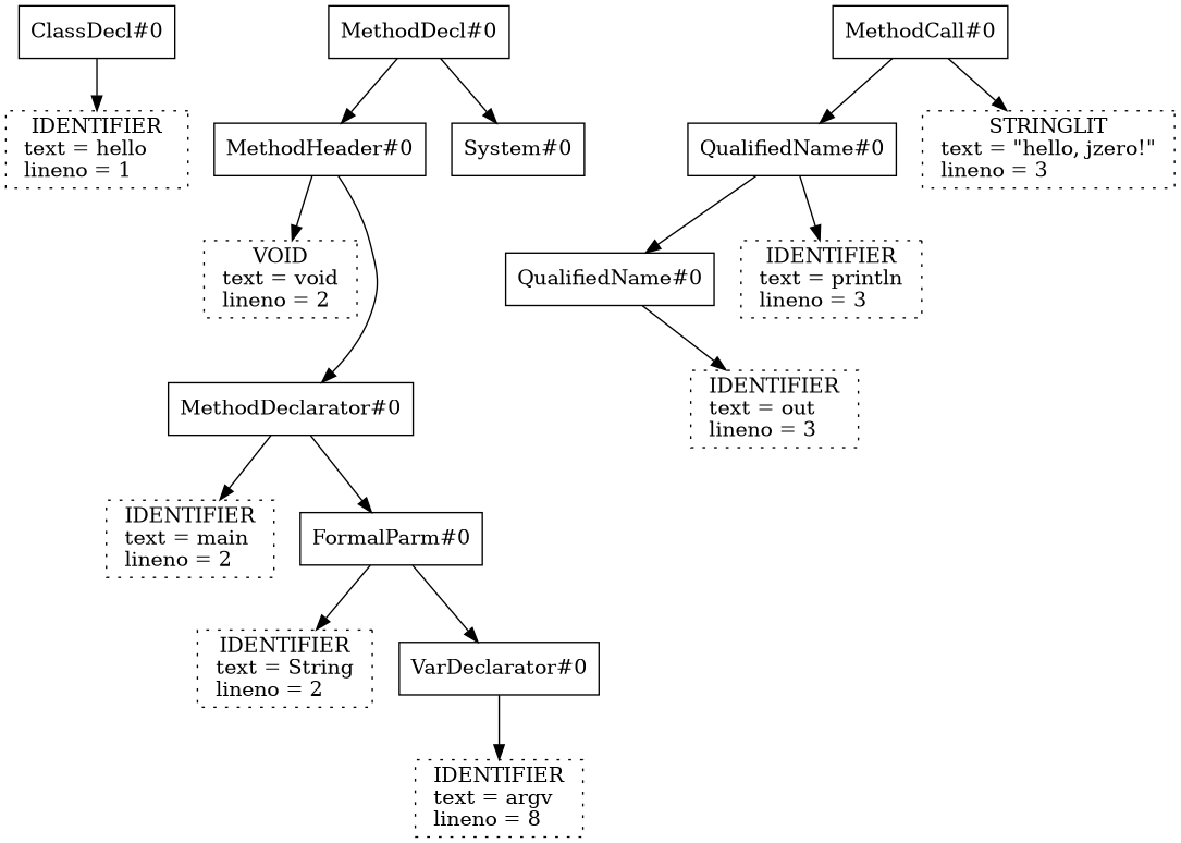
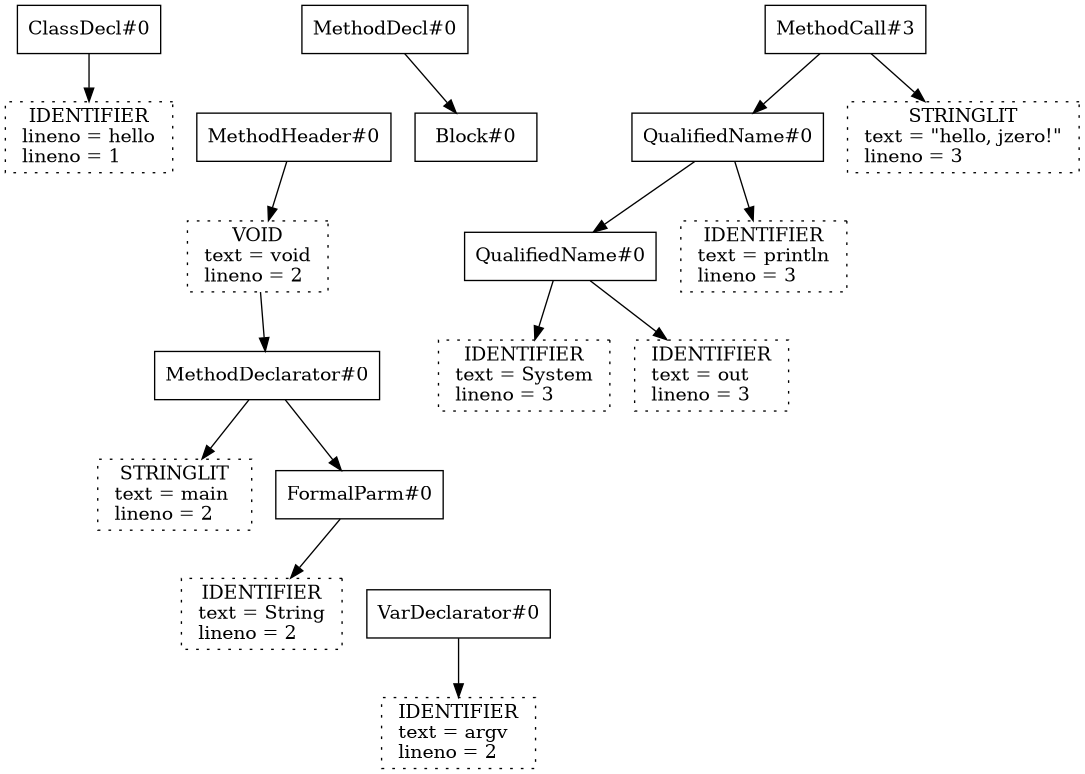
  digraph {
    node [shape=box]
    n1 [label="ClassDecl#0"]
-   n2 [label=" IDENTIFIER \n text = hello \l lineno = 1 \l" style=dotted]
+   n2 [label=" IDENTIFIER \n lineno = hello \l lineno = 1 \l" style=dotted]
    n3 [label="MethodDecl#0"]
    n4 [label="MethodHeader#0"]
-   n5 [label="System#0"]
+   n5 [label="Block#0"]
    n6 [label=" VOID \n text = void \l lineno = 2 \l" style=dotted]
    n7 [label="MethodDeclarator#0"]
-   n8 [label=" IDENTIFIER \n text = main \l lineno = 2 \l" style=dotted]
+   n8 [label=" STRINGLIT \n text = main \l lineno = 2 \l" style=dotted]
    n9 [label="FormalParm#0"]
    n10 [label=" IDENTIFIER \n text = String \l lineno = 2 \l" style=dotted]
    n11 [label="VarDeclarator#0"]
-   n12 [label=" IDENTIFIER \n text = argv \l lineno = 8 \l" style=dotted]
-   n13 [label="MethodCall#0"]
+   n12 [label=" IDENTIFIER \n text = argv \l lineno = 2 \l" style=dotted]
+   n13 [label="MethodCall#3"]
    n14 [label="QualifiedName#0"]
    n15 [label=" STRINGLIT \n text = \"hello, jzero!\" \l lineno = 3 \l" style=dotted]
    n16 [label="QualifiedName#0"]
    n17 [label=" IDENTIFIER \n text = println \l lineno = 3 \l" style=dotted]
+   n18 [label=" IDENTIFIER \n text = System \l lineno = 3 \l" style=dotted]
    n19 [label=" IDENTIFIER \n text = out \l lineno = 3 \l" style=dotted]
    n1 -> n2
-   n3 -> n4
    n3 -> n5
    n4 -> n6
-   n4 -> n7
+   n6 -> n7
    n7 -> n8
    n7 -> n9
    n9 -> n10
-   n9 -> n11
    n11 -> n12
    n13 -> n14
    n13 -> n15
    n14 -> n16
    n14 -> n17
+   n16 -> n18
    n16 -> n19
  }
